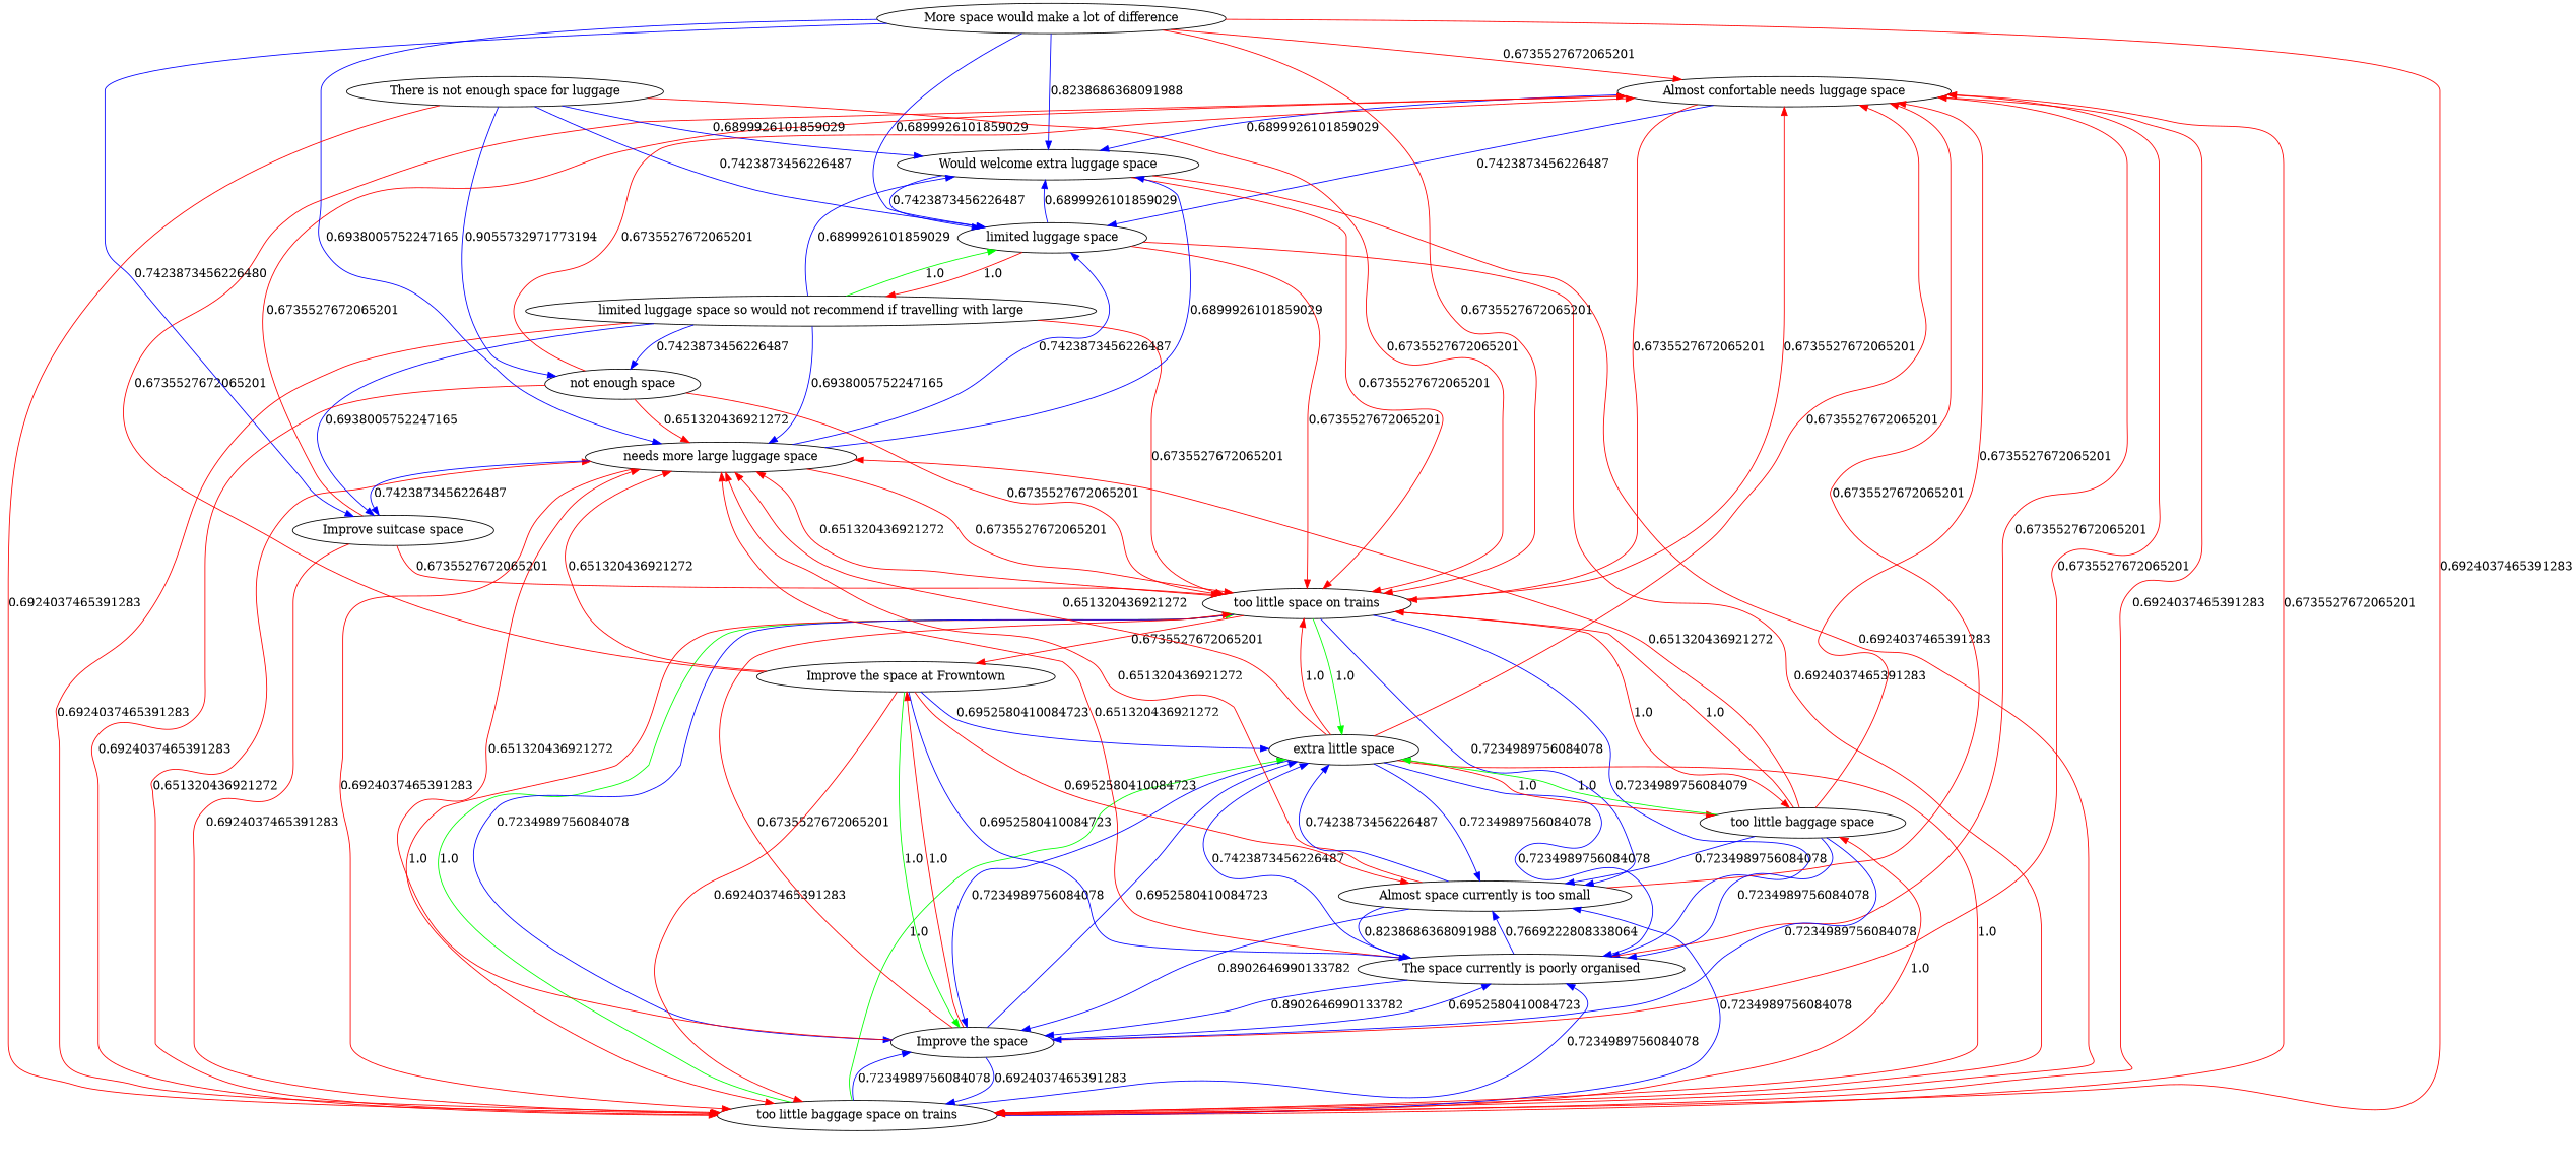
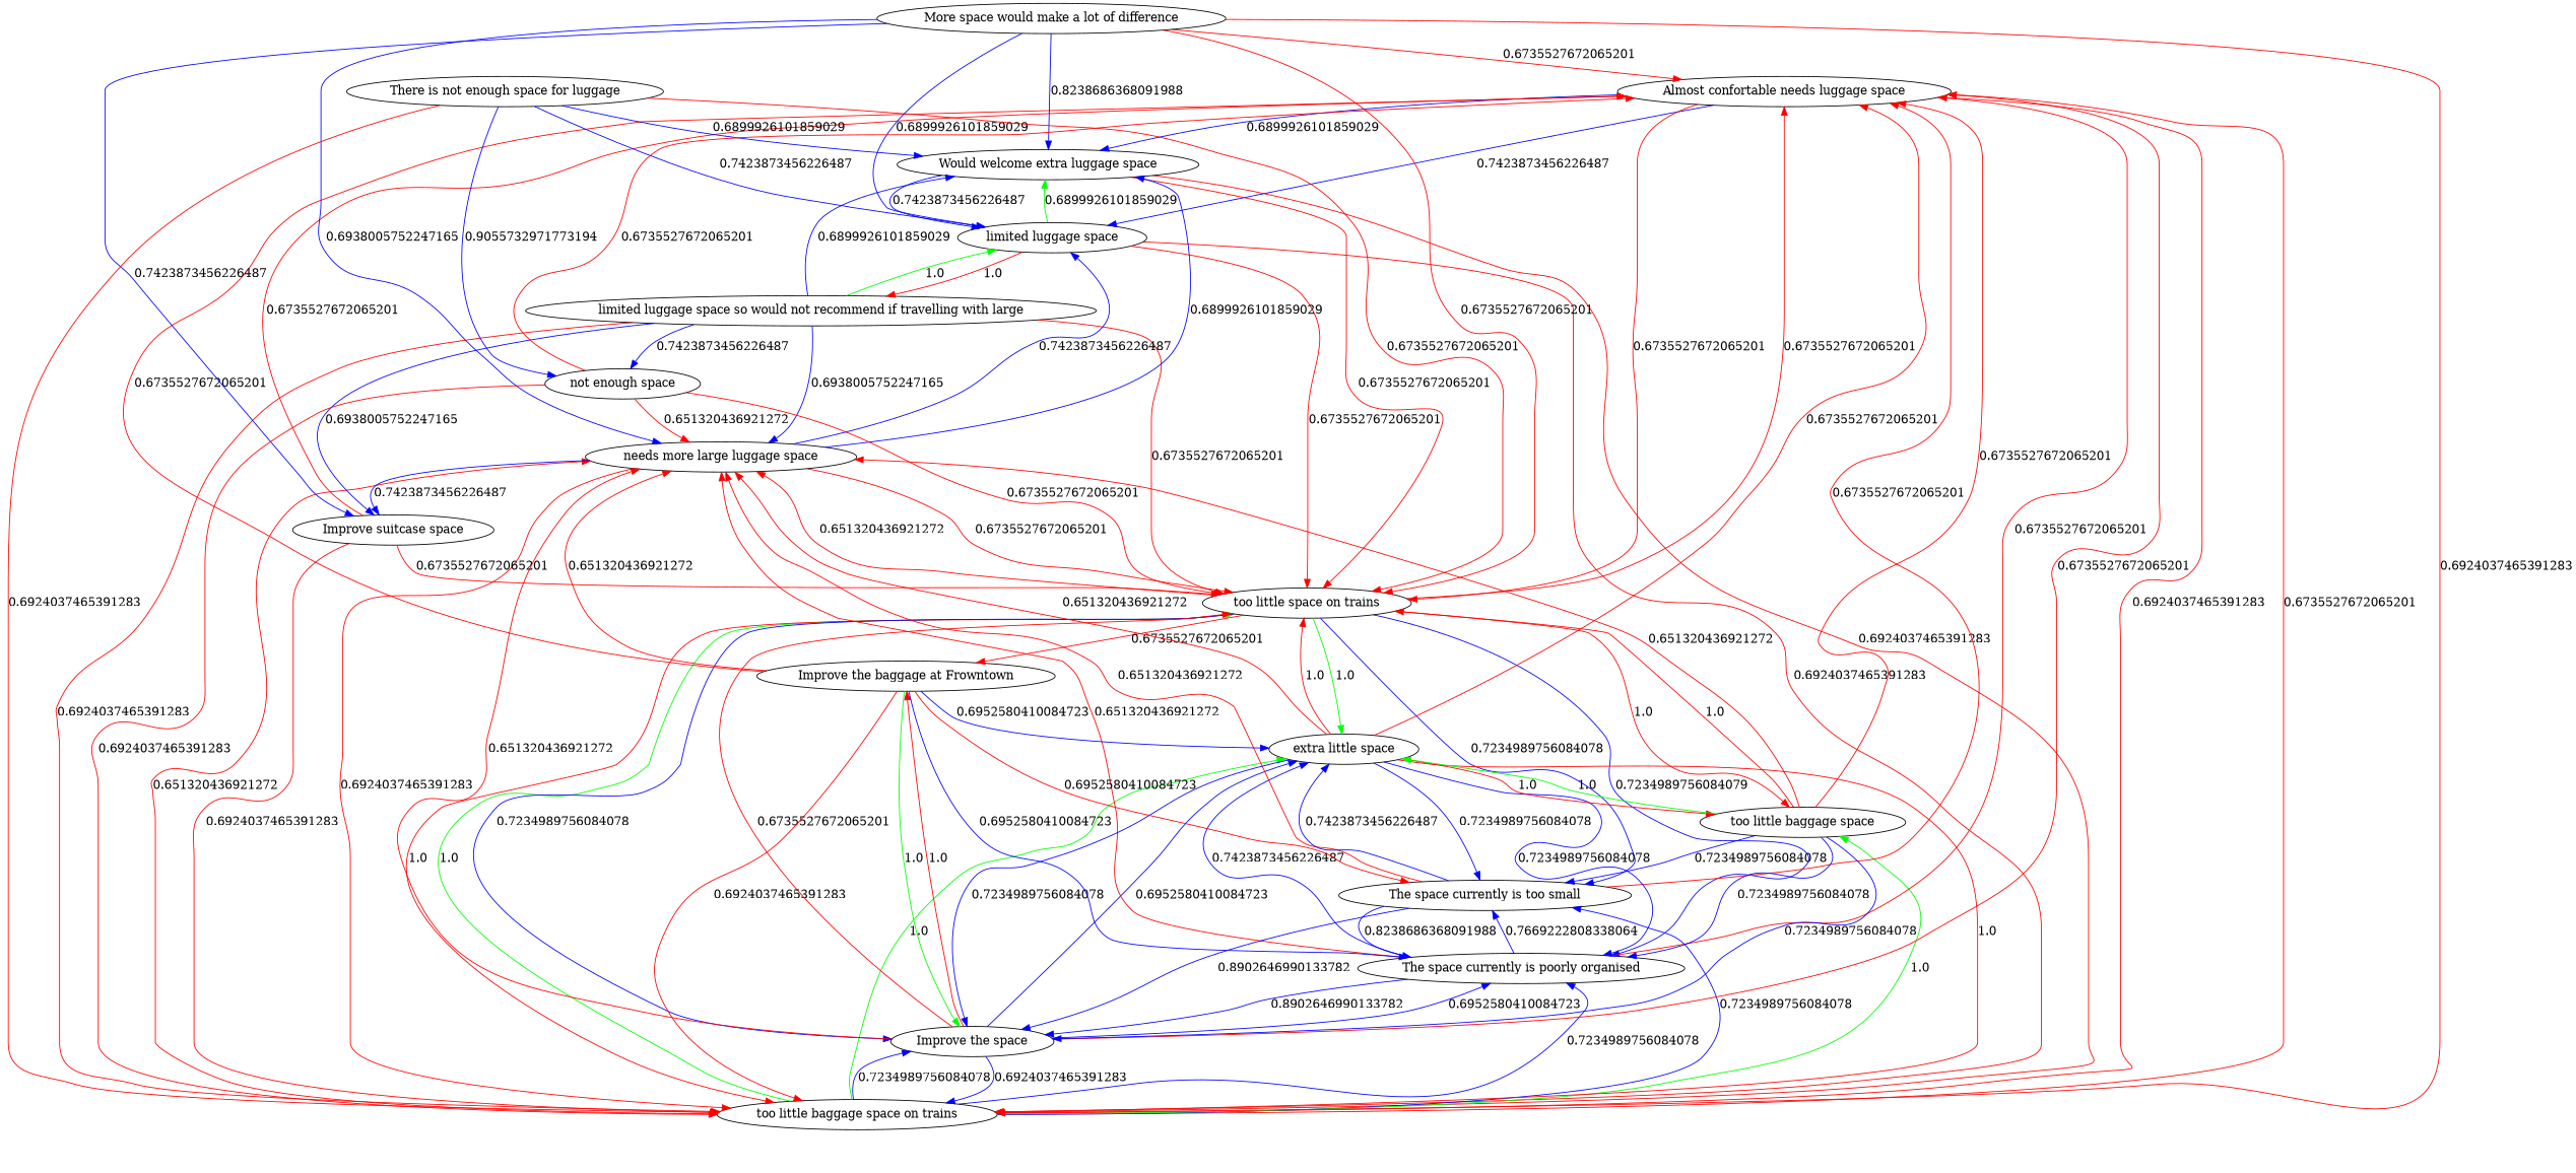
  digraph {
    edge [color=red]
    n1 [label="Almost confortable needs luggage space"]
    "Would welcome extra luggage space"
    "limited luggage space"
    "too little baggage space on trains"
    "too little space on trains"
    "limited luggage space so would not recommend if travelling with large"
    "Improve the space"
    "The space currently is poorly organised"
-   "The space currently is too small" [label="Almost space currently is too small"]
+   "The space currently is too small"
    "needs more large luggage space"
    n11 [label="extra little space"]
    "too little baggage space"
-   "Improve the space at Frowntown"
+   "Improve the space at Frowntown" [label="Improve the baggage at Frowntown"]
    n14 [label="Improve suitcase space"]
    "More space would make a lot of difference"
    "There is not enough space for luggage"
    "not enough space"
    n1 -> "Would welcome extra luggage space" [color=blue label=0.6899926101859029]
    n1 -> "limited luggage space" [color=blue label=0.7423873456226487]
    n1 -> "too little baggage space on trains" [label=0.6924037465391283]
    n1 -> "too little space on trains" [label=0.6735527672065201]
    "Would welcome extra luggage space" -> "limited luggage space" [color=blue label=0.7423873456226487]
    "Would welcome extra luggage space" -> "too little baggage space on trains" [label=0.6924037465391283]
    "Would welcome extra luggage space" -> "too little space on trains" [label=0.6735527672065201]
-   "limited luggage space" -> "Would welcome extra luggage space" [color=blue label=0.6899926101859029]
+   "limited luggage space" -> "Would welcome extra luggage space" [color=green label=0.6899926101859029]
    "limited luggage space" -> "too little baggage space on trains" [label=0.6924037465391283]
    "limited luggage space" -> "too little space on trains" [label=0.6735527672065201]
    "limited luggage space" -> "limited luggage space so would not recommend if travelling with large" [label=1.0]
    "too little baggage space on trains" -> n1 [label=0.6735527672065201]
    "too little baggage space on trains" -> "too little space on trains" [color=green label=1.0]
    "too little baggage space on trains" -> "Improve the space" [color=blue label=0.7234989756084078]
    "too little baggage space on trains" -> "The space currently is poorly organised" [color=blue label=0.7234989756084078]
    "too little baggage space on trains" -> "The space currently is too small" [color=blue label=0.7234989756084078]
    "too little baggage space on trains" -> "needs more large luggage space" [label=0.651320436921272]
    "too little baggage space on trains" -> n11 [color=green label=1.0]
-   "too little baggage space on trains" -> "too little baggage space" [label=1.0]
+   "too little baggage space on trains" -> "too little baggage space" [color=green label=1.0]
    "too little space on trains" -> n1 [label=0.6735527672065201]
    "too little space on trains" -> "too little baggage space on trains" [label=1.0]
    "too little space on trains" -> "Improve the space" [color=blue label=0.7234989756084078]
    "too little space on trains" -> "The space currently is poorly organised" [color=blue label=0.7234989756084079]
    "too little space on trains" -> "The space currently is too small" [color=blue label=0.7234989756084078]
    "too little space on trains" -> "needs more large luggage space" [label=0.651320436921272]
    "too little space on trains" -> n11 [color=green label=1.0]
    "too little space on trains" -> "too little baggage space" [label=1.0]
    "too little space on trains" -> "Improve the space at Frowntown" [label=0.6735527672065201]
    "limited luggage space so would not recommend if travelling with large" -> "Would welcome extra luggage space" [color=blue label=0.6899926101859029]
    "limited luggage space so would not recommend if travelling with large" -> "limited luggage space" [color=green label=1.0]
    "limited luggage space so would not recommend if travelling with large" -> "too little baggage space on trains" [label=0.6924037465391283]
    "limited luggage space so would not recommend if travelling with large" -> "too little space on trains" [label=0.6735527672065201]
    "limited luggage space so would not recommend if travelling with large" -> "needs more large luggage space" [color=blue label=0.6938005752247165]
    "limited luggage space so would not recommend if travelling with large" -> n14 [color=blue label=0.6938005752247165]
    "limited luggage space so would not recommend if travelling with large" -> "not enough space" [color=blue label=0.7423873456226487]
    "Improve the space" -> n1 [label=0.6735527672065201]
    "Improve the space" -> "too little baggage space on trains" [color=blue label=0.6924037465391283]
    "Improve the space" -> "too little space on trains" [label=0.6735527672065201]
    "Improve the space" -> "The space currently is poorly organised" [color=blue label=0.6952580410084723]
    "Improve the space" -> "needs more large luggage space" [label=0.651320436921272]
    "Improve the space" -> n11 [color=blue label=0.6952580410084723]
    "Improve the space" -> "Improve the space at Frowntown" [label=1.0]
    "The space currently is poorly organised" -> n1 [label=0.6735527672065201]
    "The space currently is poorly organised" -> "Improve the space" [color=blue label=0.8902646990133782]
    "The space currently is poorly organised" -> "The space currently is too small" [color=blue label=0.7669222808338064]
    "The space currently is poorly organised" -> "needs more large luggage space" [label=0.651320436921272]
    "The space currently is poorly organised" -> n11 [color=blue label=0.7423873456226487]
    "The space currently is too small" -> n1 [label=0.6735527672065201]
    "The space currently is too small" -> "Improve the space" [color=blue label=0.8902646990133782]
    "The space currently is too small" -> "The space currently is poorly organised" [color=blue label=0.8238686368091988]
    "The space currently is too small" -> "needs more large luggage space" [label=0.651320436921272]
    "The space currently is too small" -> n11 [color=blue label=0.7423873456226487]
    "needs more large luggage space" -> "Would welcome extra luggage space" [color=blue label=0.6899926101859029]
    "needs more large luggage space" -> "limited luggage space" [color=blue label=0.7423873456226487]
    "needs more large luggage space" -> "too little baggage space on trains" [label=0.6924037465391283]
    "needs more large luggage space" -> "too little space on trains" [label=0.6735527672065201]
    "needs more large luggage space" -> n14 [color=blue label=0.7423873456226487]
    n11 -> n1 [label=0.6735527672065201]
    n11 -> "too little baggage space on trains" [label=1.0]
    n11 -> "too little space on trains" [label=1.0]
    n11 -> "Improve the space" [color=blue label=0.7234989756084078]
    n11 -> "The space currently is poorly organised" [color=blue label=0.7234989756084078]
    n11 -> "The space currently is too small" [color=blue label=0.7234989756084078]
    n11 -> "needs more large luggage space" [label=0.651320436921272]
    n11 -> "too little baggage space" [label=1.0]
    "too little baggage space" -> n1 [label=0.6735527672065201]
    "too little baggage space" -> "too little space on trains" [label=1.0]
    "too little baggage space" -> "Improve the space" [color=blue label=0.7234989756084078]
    "too little baggage space" -> "The space currently is poorly organised" [color=blue label=0.7234989756084078]
    "too little baggage space" -> "The space currently is too small" [color=blue label=0.7234989756084078]
    "too little baggage space" -> "needs more large luggage space" [label=0.651320436921272]
    "too little baggage space" -> n11 [color=green label=1.0]
    "Improve the space at Frowntown" -> n1 [label=0.6735527672065201]
    "Improve the space at Frowntown" -> "too little baggage space on trains" [label=0.6924037465391283]
    "Improve the space at Frowntown" -> "Improve the space" [color=green label=1.0]
    "Improve the space at Frowntown" -> "The space currently is poorly organised" [color=blue label=0.6952580410084723]
    "Improve the space at Frowntown" -> "The space currently is too small" [label=0.6952580410084723]
    "Improve the space at Frowntown" -> "needs more large luggage space" [label=0.651320436921272]
    "Improve the space at Frowntown" -> n11 [color=blue label=0.6952580410084723]
    n14 -> n1 [label=0.6735527672065201]
    n14 -> "too little baggage space on trains" [label=0.6924037465391283]
    n14 -> "too little space on trains" [label=0.6735527672065201]
    "More space would make a lot of difference" -> n1 [label=0.6735527672065201]
    "More space would make a lot of difference" -> "Would welcome extra luggage space" [color=blue label=0.8238686368091988]
    "More space would make a lot of difference" -> "limited luggage space" [color=blue label=0.6899926101859029]
    "More space would make a lot of difference" -> "too little baggage space on trains" [label=0.6924037465391283]
    "More space would make a lot of difference" -> "too little space on trains" [label=0.6735527672065201]
    "More space would make a lot of difference" -> "needs more large luggage space" [color=blue label=0.6938005752247165]
-   "More space would make a lot of difference" -> n14 [color=blue label=0.7423873456226480]
+   "More space would make a lot of difference" -> n14 [color=blue label=0.7423873456226487]
    "There is not enough space for luggage" -> "Would welcome extra luggage space" [color=blue label=0.6899926101859029]
    "There is not enough space for luggage" -> "limited luggage space" [color=blue label=0.7423873456226487]
    "There is not enough space for luggage" -> "too little baggage space on trains" [label=0.6924037465391283]
    "There is not enough space for luggage" -> "too little space on trains" [label=0.6735527672065201]
    "There is not enough space for luggage" -> "not enough space" [color=blue label=0.9055732971773194]
    "not enough space" -> n1 [label=0.6735527672065201]
    "not enough space" -> "too little baggage space on trains" [label=0.6924037465391283]
    "not enough space" -> "too little space on trains" [label=0.6735527672065201]
    "not enough space" -> "needs more large luggage space" [label=0.651320436921272]
  }
